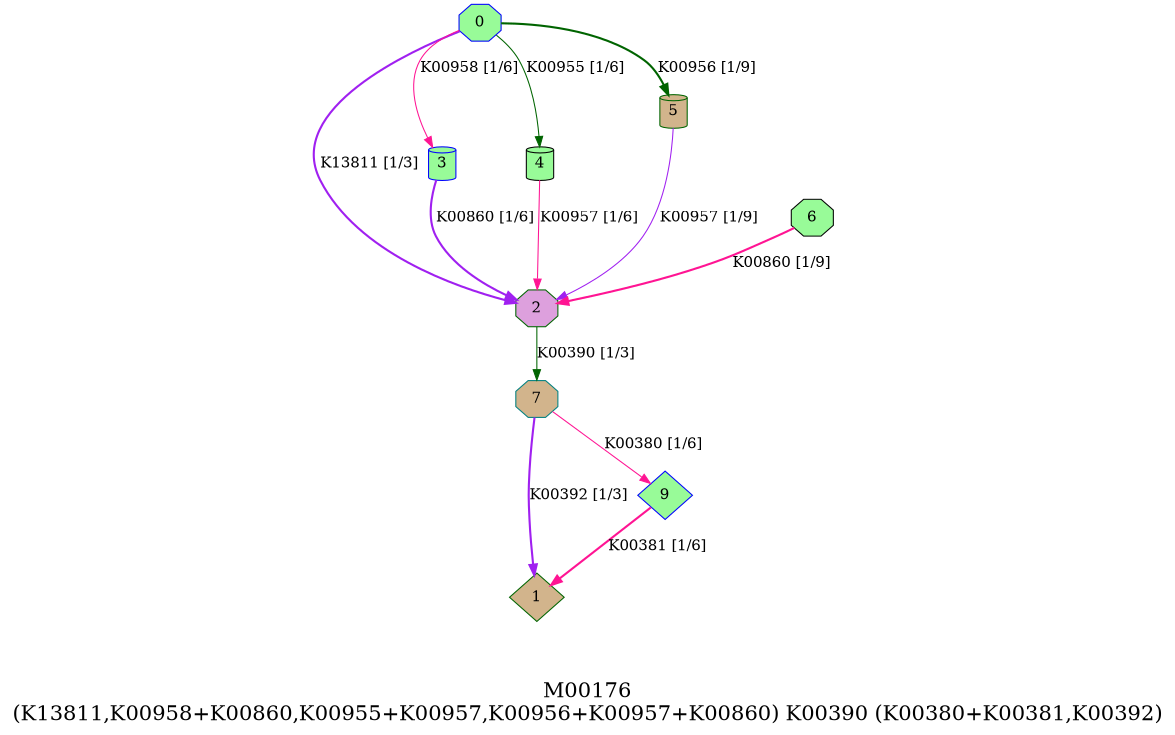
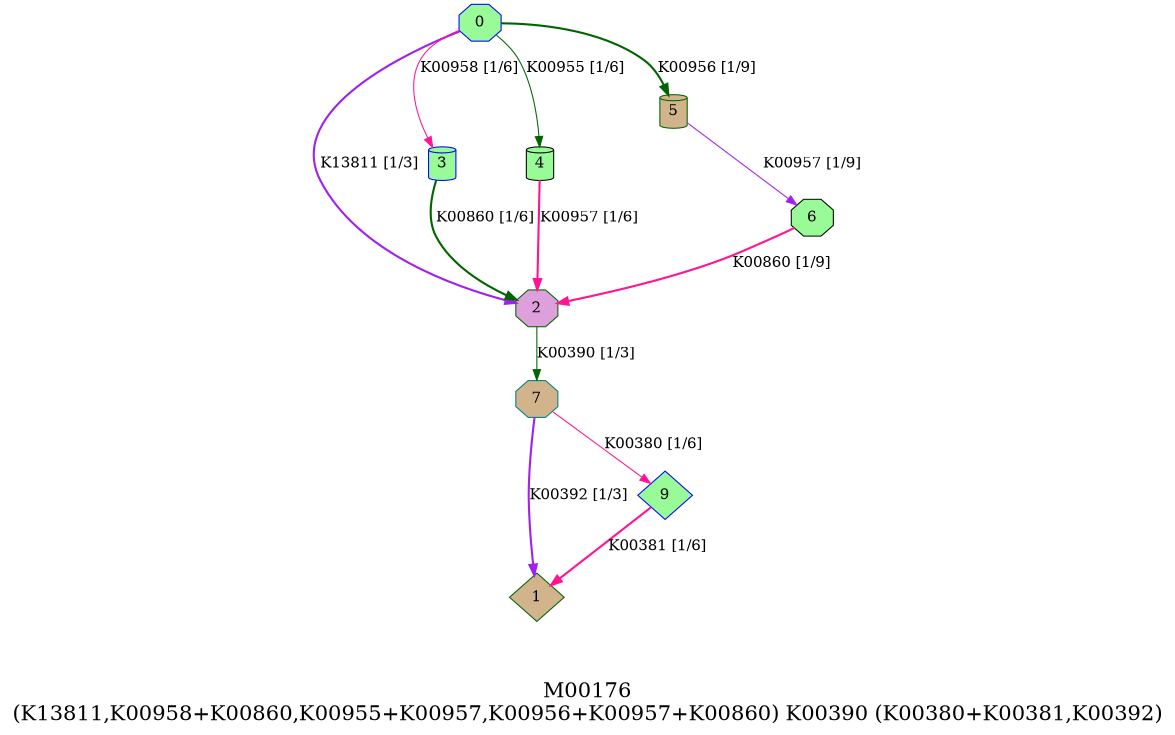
  digraph {
    fontsize=20
    label="M00176\n(K13811,K00958+K00860,K00955+K00957,K00956+K00957+K00860) K00390 (K00380+K00381,K00392)"
    node [color=blue fillcolor=palegreen shape=octagon style=filled]
    edge [color=deeppink style=bold]
    0 [height=.3 width=.3]
    1 [color=darkgreen fillcolor=tan height=.3 shape=diamond width=.3]
    2 [color=darkgreen fillcolor=plum height=.3 width=.3]
    3 [height=.3 shape=cylinder width=.3]
    4 [color=black height=.3 shape=cylinder width=.3]
    5 [color=darkgreen fillcolor=tan height=.3 shape=cylinder width=.3]
    6 [color=black height=.3 width=.3]
    7 [color=teal fillcolor=tan height=.3 width=.3]
    n9 [height=.3 label=9 shape=diamond width=.3]
    subgraph sub_1 {
      0
      1
      2
      3
      4
      5
      6
      7
      n9
    }
    0 -> 2 [color=purple label="K13811 [1/3]"]
    0 -> 3 [label="K00958 [1/6]" style=solid]
    0 -> 4 [color=darkgreen label="K00955 [1/6]" style=solid]
    0 -> 5 [color=darkgreen label="K00956 [1/9]"]
    2 -> 7 [color=darkgreen label="K00390 [1/3]" style=solid]
-   3 -> 2 [color=purple label="K00860 [1/6]"]
-   4 -> 2 [label="K00957 [1/6]" style=solid]
-   5 -> 2 [color=purple label="K00957 [1/9]" style=solid]
+   3 -> 2 [color=darkgreen label="K00860 [1/6]"]
+   4 -> 2 [label="K00957 [1/6]"]
+   5 -> 6 [color=purple label="K00957 [1/9]" style=solid]
    6 -> 2 [label="K00860 [1/9]"]
    7 -> 1 [color=purple label="K00392 [1/3]"]
    7 -> n9 [label="K00380 [1/6]" style=solid]
    n9 -> 1 [label="K00381 [1/6]"]
  }
